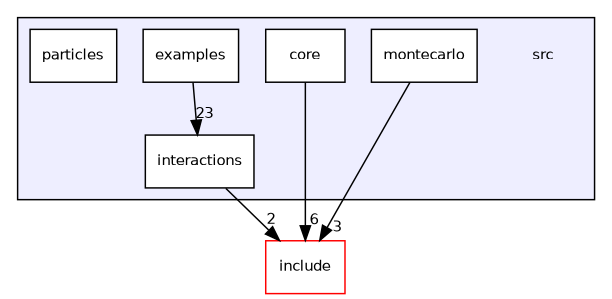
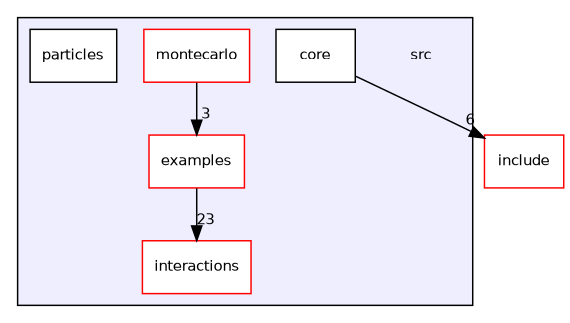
  digraph {
    compound=true
    node [color=red fontname=Helvetica fontsize=10 shape=box fillcolor=white style=filled]
    edge [labeldistance=1.5 labelfontname=Helvetica labelfontsize=10]
    n1 [label=src shape=plaintext fillcolor="" style=""]
    n2 [color=black label=core]
-   n3 [color=black label=examples]
-   n4 [color=black label=interactions]
-   n5 [color=black label=montecarlo]
+   n3 [label=examples]
+   n4 [label=interactions]
+   n5 [label=montecarlo]
    n6 [color=black label=particles]
    n7 [label=include]
    subgraph cluster_1 {
      bgcolor="#eeeeff"
      pencolor=black
      n1
      n2
      n3
      n4
      n5
      n6
    }
    n2 -> n7 [headlabel=6]
    n3 -> n4 [headlabel=23]
-   n4 -> n7 [headlabel=2]
-   n5 -> n7 [headlabel=3]
+   n5 -> n3 [headlabel=3]
  }
